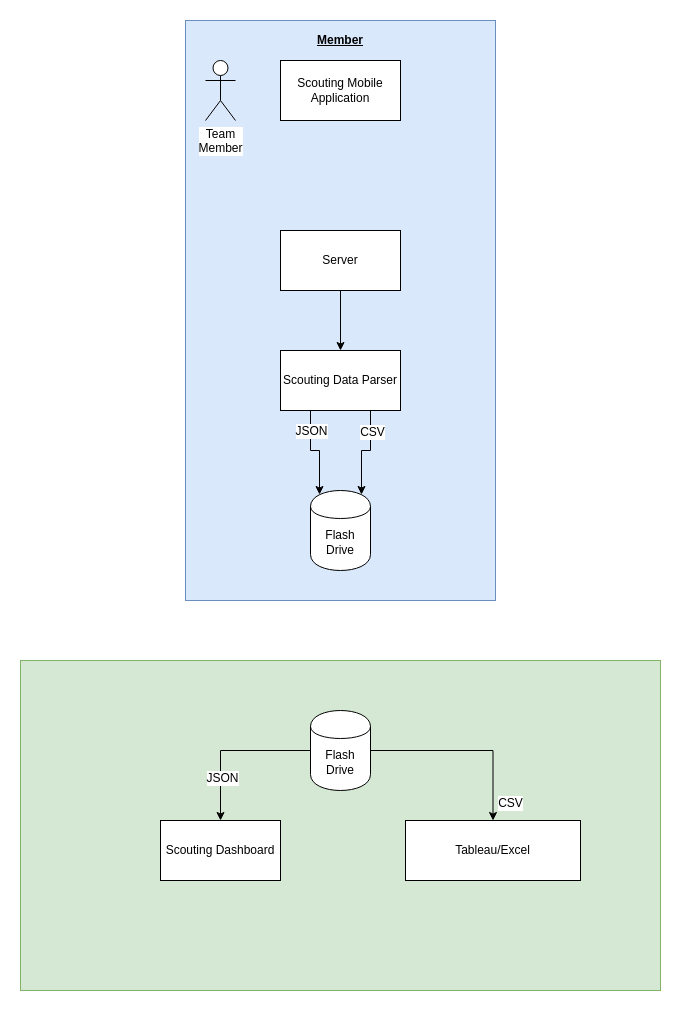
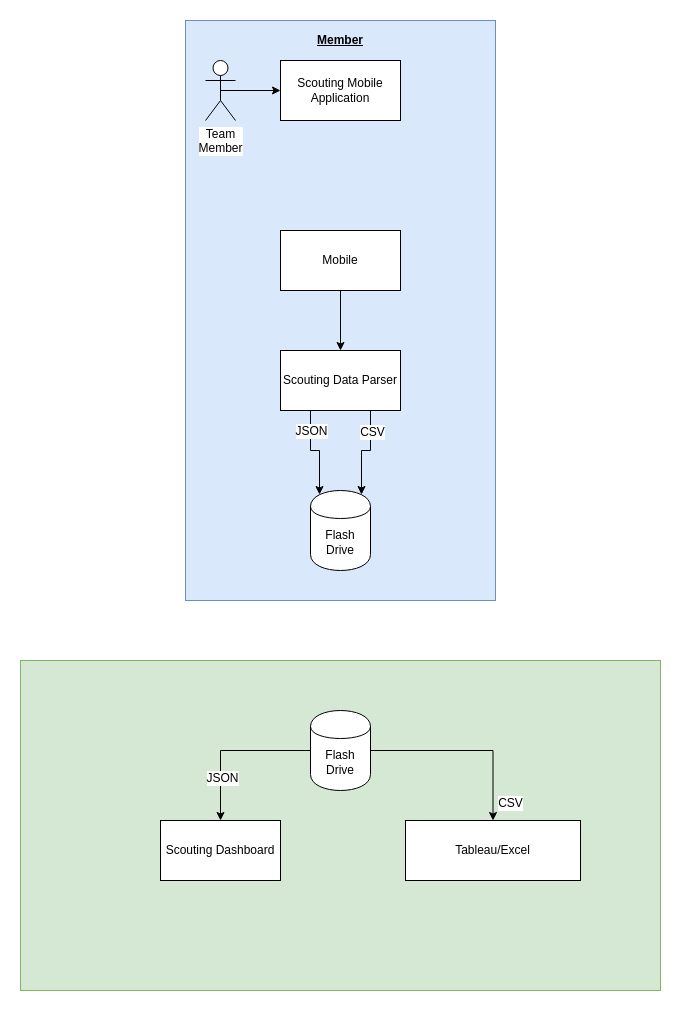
  <mxCell id="0" />
  <mxCell id="1" parent="0" />
  <mxCell id="2" value="" style="group" vertex="1" connectable="0" parent="1"><mxGeometry x="185" y="20" width="310" height="580" as="geometry" /></mxCell>
  <mxCell id="3" value="" style="rounded=0;whiteSpace=wrap;html=1;fillColor=#dae8fc;strokeColor=#6c8ebf;" vertex="1" parent="2"><mxGeometry width="310" height="580" as="geometry" /></mxCell>
  <mxCell id="4" value="Scouting Mobile Application" style="rounded=0;whiteSpace=wrap;html=1;" vertex="1" parent="2"><mxGeometry x="95" y="40" width="120" height="60" as="geometry" /></mxCell>
- <mxCell id="5" value="Server" style="rounded=0;whiteSpace=wrap;html=1;" vertex="1" parent="2"><mxGeometry x="95" y="210" width="120" height="60" as="geometry" /></mxCell>
+ <mxCell id="5" value="Mobile" style="rounded=0;whiteSpace=wrap;html=1;" vertex="1" parent="2"><mxGeometry x="95" y="210" width="120" height="60" as="geometry" /></mxCell>
  <mxCell id="6" value="Scouting Data Parser" style="rounded=0;whiteSpace=wrap;html=1;" vertex="1" parent="2"><mxGeometry x="95" y="330" width="120" height="60" as="geometry" /></mxCell>
  <mxCell id="7" style="edgeStyle=orthogonalEdgeStyle;rounded=0;orthogonalLoop=1;jettySize=auto;html=1;exitX=0.5;exitY=1;exitDx=0;exitDy=0;entryX=0.5;entryY=0;entryDx=0;entryDy=0;" edge="1" parent="2" source="5" target="6"><mxGeometry relative="1" as="geometry" /></mxCell>
  <mxCell id="8" value="Flash Drive" style="shape=cylinder;whiteSpace=wrap;html=1;boundedLbl=1;backgroundOutline=1;" vertex="1" parent="2"><mxGeometry x="125" y="470" width="60" height="80" as="geometry" /></mxCell>
  <mxCell id="9" style="edgeStyle=orthogonalEdgeStyle;rounded=0;orthogonalLoop=1;jettySize=auto;html=1;exitX=0.75;exitY=1;exitDx=0;exitDy=0;entryX=0.85;entryY=0.05;entryDx=0;entryDy=0;entryPerimeter=0;" edge="1" parent="2" source="6" target="8"><mxGeometry relative="1" as="geometry" /></mxCell>
  <mxCell id="10" value="CSV" style="text;html=1;align=center;verticalAlign=middle;resizable=0;points=[];labelBackgroundColor=#ffffff;" vertex="1" connectable="0" parent="9"><mxGeometry x="-0.548" y="1" relative="1" as="geometry"><mxPoint as="offset" /></mxGeometry></mxCell>
  <mxCell id="11" style="edgeStyle=orthogonalEdgeStyle;rounded=0;orthogonalLoop=1;jettySize=auto;html=1;exitX=0.25;exitY=1;exitDx=0;exitDy=0;entryX=0.15;entryY=0.05;entryDx=0;entryDy=0;entryPerimeter=0;" edge="1" parent="2" source="6" target="8"><mxGeometry relative="1" as="geometry" /></mxCell>
  <mxCell id="12" value="JSON" style="text;html=1;align=center;verticalAlign=middle;resizable=0;points=[];labelBackgroundColor=#ffffff;" vertex="1" connectable="0" parent="11"><mxGeometry x="-0.57" relative="1" as="geometry"><mxPoint as="offset" /></mxGeometry></mxCell>
  <mxCell id="13" value="&lt;b&gt;Member&lt;/b&gt;" style="text;html=1;strokeColor=none;fillColor=none;align=center;verticalAlign=middle;whiteSpace=wrap;rounded=0;fontStyle=4" vertex="1" parent="2"><mxGeometry x="135" y="10" width="40" height="20" as="geometry" /></mxCell>
+ <mxCell id="14" style="edgeStyle=orthogonalEdgeStyle;rounded=0;orthogonalLoop=1;jettySize=auto;html=1;exitX=0.5;exitY=0.5;exitDx=0;exitDy=0;exitPerimeter=0;entryX=0;entryY=0.5;entryDx=0;entryDy=0;" edge="1" parent="2" source="15" target="4"><mxGeometry relative="1" as="geometry" /></mxCell>
  <mxCell id="15" value="Team&lt;br&gt;Member" style="shape=umlActor;verticalLabelPosition=bottom;labelBackgroundColor=#ffffff;verticalAlign=top;html=1;outlineConnect=0;" vertex="1" parent="2"><mxGeometry x="20" y="40" width="30" height="60" as="geometry" /></mxCell>
  <mxCell id="16" value="" style="rounded=0;whiteSpace=wrap;html=1;fillColor=#d5e8d4;strokeColor=#82b366;" vertex="1" parent="1"><mxGeometry x="20" y="660" width="640" height="330" as="geometry" /></mxCell>
  <mxCell id="17" style="edgeStyle=orthogonalEdgeStyle;rounded=0;orthogonalLoop=1;jettySize=auto;html=1;exitX=1;exitY=0.5;exitDx=0;exitDy=0;entryX=0.5;entryY=0;entryDx=0;entryDy=0;" edge="1" parent="1" source="21" target="23"><mxGeometry relative="1" as="geometry" /></mxCell>
  <mxCell id="18" value="CSV" style="text;html=1;align=center;verticalAlign=middle;resizable=0;points=[];labelBackgroundColor=#ffffff;" vertex="1" connectable="0" parent="17"><mxGeometry x="0.151" y="-26" relative="1" as="geometry"><mxPoint x="28" y="26" as="offset" /></mxGeometry></mxCell>
  <mxCell id="19" style="edgeStyle=orthogonalEdgeStyle;rounded=0;orthogonalLoop=1;jettySize=auto;html=1;exitX=0;exitY=0.5;exitDx=0;exitDy=0;entryX=0.5;entryY=0;entryDx=0;entryDy=0;" edge="1" parent="1" source="21" target="22"><mxGeometry relative="1" as="geometry" /></mxCell>
  <mxCell id="20" value="JSON" style="text;html=1;align=center;verticalAlign=middle;resizable=0;points=[];labelBackgroundColor=#ffffff;" vertex="1" connectable="0" parent="19"><mxGeometry x="0.113" y="27" relative="1" as="geometry"><mxPoint as="offset" /></mxGeometry></mxCell>
  <mxCell id="21" value="Flash Drive" style="shape=cylinder;whiteSpace=wrap;html=1;boundedLbl=1;backgroundOutline=1;" vertex="1" parent="1"><mxGeometry x="310" y="710" width="60" height="80" as="geometry" /></mxCell>
  <mxCell id="22" value="Scouting Dashboard" style="rounded=0;whiteSpace=wrap;html=1;" vertex="1" parent="1"><mxGeometry x="160" y="820" width="120" height="60" as="geometry" /></mxCell>
  <mxCell id="23" value="Tableau/Excel" style="rounded=0;whiteSpace=wrap;html=1;" vertex="1" parent="1"><mxGeometry x="405" y="820" width="175" height="60" as="geometry" /></mxCell>
